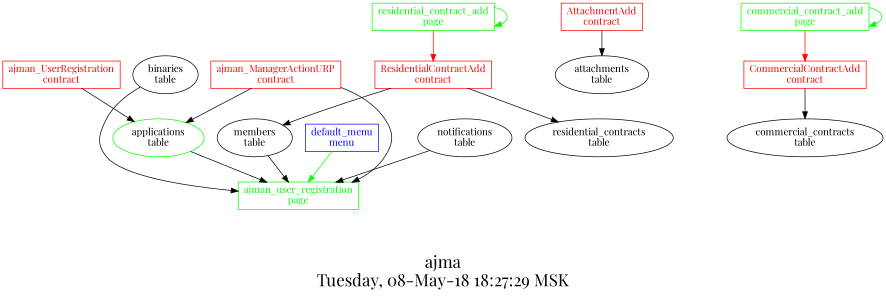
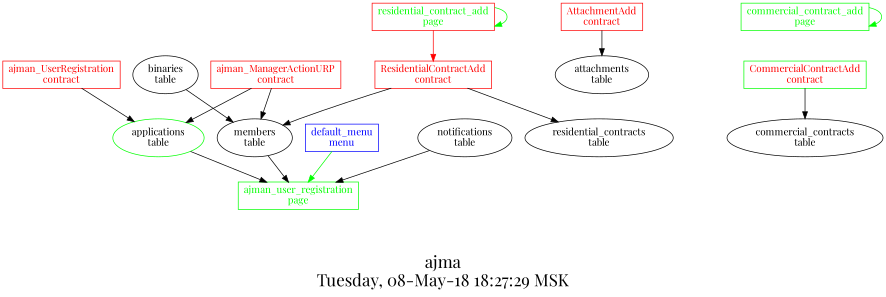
  digraph {
    fontname="Playfair Display"
    fontsize=24
    label="ajma\nTuesday, 08-May-18 18:27:29 MSK"
    nojustify=true
    ordering=out
    rankdir=TB
    node [fontname="Playfair Display" group=contracts shape=record]
    edge [fontname="Playfair Display"]
    "default_menu\nmenu" [color=blue fontcolor=blue group=menus]
    "ajman_user_registration\npage" [color=green fontcolor=green group=pages]
    "applications\ntable" [color=green group="" shape=""]
    "notifications\ntable" [group="" shape=""]
    "members\ntable" [group="" shape=""]
    "binaries\ntable" [group="" shape=""]
    "AttachmentAdd\ncontract" [color=red fontcolor=red]
    "attachments\ntable" [group=tables shape=""]
    "commercial_contract_add\npage" [color=green fontcolor=green group=pages]
-   "CommercialContractAdd\ncontract" [color=red fontcolor=red]
+   "CommercialContractAdd\ncontract" [color=green fontcolor=red]
    "commercial_contracts\ntable" [group=tables shape=""]
-   "residential_contract_add\npage" [color=green fontcolor=green group=pages]
+   "residential_contract_add\npage" [color=red fontcolor=green group=pages]
    "ResidentialContractAdd\ncontract" [color=red fontcolor=red]
    "residential_contracts\ntable" [group=tables shape=""]
    "ajman_ManagerActionURP\ncontract" [color=red fontcolor=red]
    "ajman_UserRegistration\ncontract" [color=red fontcolor=red]
    "default_menu\nmenu" -> "ajman_user_registration\npage" [color=green]
    "applications\ntable" -> "ajman_user_registration\npage"
    "notifications\ntable" -> "ajman_user_registration\npage"
    "members\ntable" -> "ajman_user_registration\npage"
-   "binaries\ntable" -> "ajman_user_registration\npage"
+   "binaries\ntable" -> "members\ntable"
    "AttachmentAdd\ncontract" -> "attachments\ntable"
    "commercial_contract_add\npage" -> "commercial_contract_add\npage" [color=green]
-   "commercial_contract_add\npage" -> "CommercialContractAdd\ncontract" [color=red]
    "CommercialContractAdd\ncontract" -> "commercial_contracts\ntable"
    "residential_contract_add\npage" -> "residential_contract_add\npage" [color=green]
    "residential_contract_add\npage" -> "ResidentialContractAdd\ncontract" [color=red]
    "ResidentialContractAdd\ncontract" -> "members\ntable"
    "ResidentialContractAdd\ncontract" -> "residential_contracts\ntable"
    "ajman_ManagerActionURP\ncontract" -> "applications\ntable"
-   "ajman_ManagerActionURP\ncontract" -> "ajman_user_registration\npage"
+   "ajman_ManagerActionURP\ncontract" -> "members\ntable"
    "ajman_UserRegistration\ncontract" -> "applications\ntable"
  }
